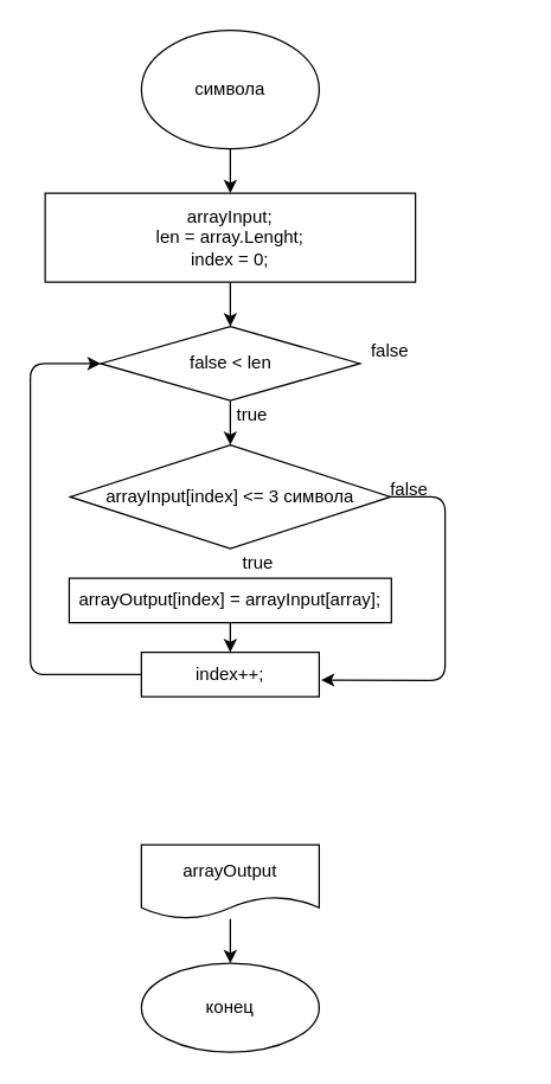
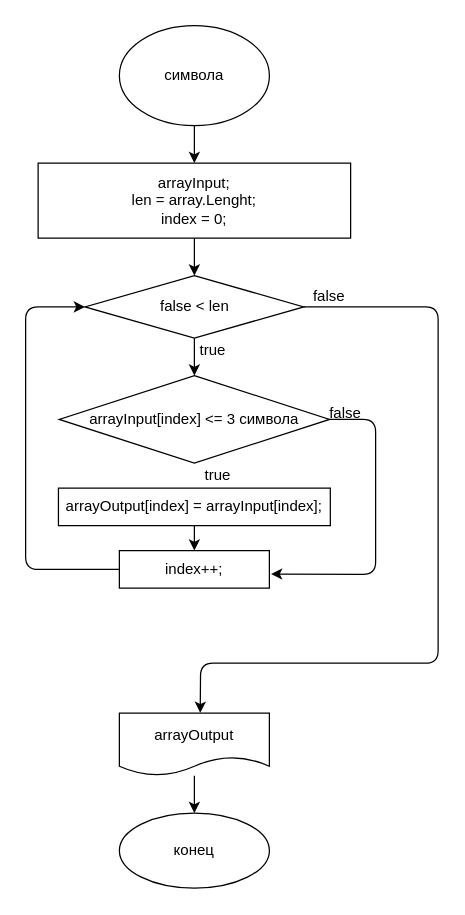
  <mxCell id="0" />
  <mxCell id="1" parent="0" />
  <mxCell id="2" value="" style="edgeStyle=none;html=1;" parent="1" source="3" target="5" edge="1"><mxGeometry relative="1" as="geometry" /></mxCell>
  <mxCell id="3" value="символа" style="ellipse;whiteSpace=wrap;html=1;" parent="1" vertex="1"><mxGeometry x="95" y="20" width="120" height="80" as="geometry" /></mxCell>
  <mxCell id="4" value="" style="edgeStyle=none;html=1;" parent="1" source="5" target="8" edge="1"><mxGeometry relative="1" as="geometry" /></mxCell>
  <mxCell id="5" value="arrayInput;&lt;br&gt;len = array.Lenght;&lt;br&gt;index = 0;" style="whiteSpace=wrap;html=1;" parent="1" vertex="1"><mxGeometry x="30" y="130" width="250" height="60" as="geometry" /></mxCell>
  <mxCell id="6" value="" style="edgeStyle=none;html=1;" parent="1" source="8" target="10" edge="1"><mxGeometry relative="1" as="geometry" /></mxCell>
+ <mxCell id="7" value="" style="edgeStyle=none;html=1;exitX=1;exitY=0.5;exitDx=0;exitDy=0;entryX=0.539;entryY=-0.004;entryDx=0;entryDy=0;entryPerimeter=0;" edge="1" parent="1" source="8" target="19"><mxGeometry relative="1" as="geometry"><Array as="points"><mxPoint x="350" y="245" /><mxPoint x="350" y="530" /><mxPoint x="220" y="530" /><mxPoint x="160" y="530" /></Array></mxGeometry></mxCell>
  <mxCell id="8" value="false &amp;lt; len" style="rhombus;whiteSpace=wrap;html=1;" parent="1" vertex="1"><mxGeometry x="67.5" y="220" width="175" height="50" as="geometry" /></mxCell>
  <mxCell id="9" style="edgeStyle=none;html=1;entryX=1.011;entryY=0.625;entryDx=0;entryDy=0;entryPerimeter=0;exitX=1;exitY=0.5;exitDx=0;exitDy=0;" parent="1" source="10" target="15" edge="1"><mxGeometry relative="1" as="geometry"><Array as="points"><mxPoint x="300" y="335" /><mxPoint x="300" y="459" /></Array></mxGeometry></mxCell>
  <mxCell id="10" value="arrayInput[index] &amp;lt;= 3 символа" style="rhombus;whiteSpace=wrap;html=1;" parent="1" vertex="1"><mxGeometry x="46.88" y="300" width="216.25" height="70" as="geometry" /></mxCell>
  <mxCell id="11" value="true" style="text;html=1;strokeColor=none;fillColor=none;align=center;verticalAlign=middle;whiteSpace=wrap;rounded=0;" parent="1" vertex="1"><mxGeometry x="150" y="270" width="40" height="20" as="geometry" /></mxCell>
  <mxCell id="12" value="" style="edgeStyle=none;html=1;" parent="1" source="13" target="15" edge="1"><mxGeometry relative="1" as="geometry" /></mxCell>
- <mxCell id="13" value="&lt;span&gt;arrayOutput[index] =&amp;nbsp;&lt;/span&gt;arrayInput[array];&lt;span&gt;&lt;br&gt;&lt;/span&gt;" style="whiteSpace=wrap;html=1;" parent="1" vertex="1"><mxGeometry x="46.25" y="390" width="217.5" height="30" as="geometry" /></mxCell>
+ <mxCell id="13" value="&lt;span&gt;arrayOutput[index] =&amp;nbsp;&lt;/span&gt;arrayInput[index];&lt;span&gt;&lt;br&gt;&lt;/span&gt;" style="whiteSpace=wrap;html=1;" parent="1" vertex="1"><mxGeometry x="46.25" y="390" width="217.5" height="30" as="geometry" /></mxCell>
  <mxCell id="14" style="edgeStyle=none;html=1;entryX=0;entryY=0.5;entryDx=0;entryDy=0;exitX=0;exitY=0.5;exitDx=0;exitDy=0;" edge="1" parent="1" source="15" target="8"><mxGeometry relative="1" as="geometry"><Array as="points"><mxPoint x="20" y="455" /><mxPoint x="20" y="245" /></Array></mxGeometry></mxCell>
  <mxCell id="15" value="&lt;span&gt;index++;&lt;/span&gt;" style="whiteSpace=wrap;html=1;" parent="1" vertex="1"><mxGeometry x="95" y="440" width="120" height="30" as="geometry" /></mxCell>
  <mxCell id="16" value="true" style="text;html=1;strokeColor=none;fillColor=none;align=center;verticalAlign=middle;whiteSpace=wrap;rounded=0;" parent="1" vertex="1"><mxGeometry x="154" y="370" width="40" height="20" as="geometry" /></mxCell>
  <mxCell id="17" value="false" style="text;html=1;strokeColor=none;fillColor=none;align=center;verticalAlign=middle;whiteSpace=wrap;rounded=0;" parent="1" vertex="1"><mxGeometry x="256.25" y="320" width="40" height="20" as="geometry" /></mxCell>
  <mxCell id="18" value="" style="edgeStyle=none;html=1;" edge="1" parent="1" source="19" target="20"><mxGeometry relative="1" as="geometry" /></mxCell>
  <mxCell id="19" value="&lt;span&gt;arrayOutput&lt;/span&gt;" style="shape=document;whiteSpace=wrap;html=1;boundedLbl=1;" vertex="1" parent="1"><mxGeometry x="95" y="570" width="120" height="50" as="geometry" /></mxCell>
  <mxCell id="20" value="конец" style="ellipse;whiteSpace=wrap;html=1;" vertex="1" parent="1"><mxGeometry x="95" y="650" width="120" height="60" as="geometry" /></mxCell>
  <mxCell id="21" value="false" style="text;html=1;strokeColor=none;fillColor=none;align=center;verticalAlign=middle;whiteSpace=wrap;rounded=0;" vertex="1" parent="1"><mxGeometry x="242.5" y="227" width="40" height="20" as="geometry" /></mxCell>
